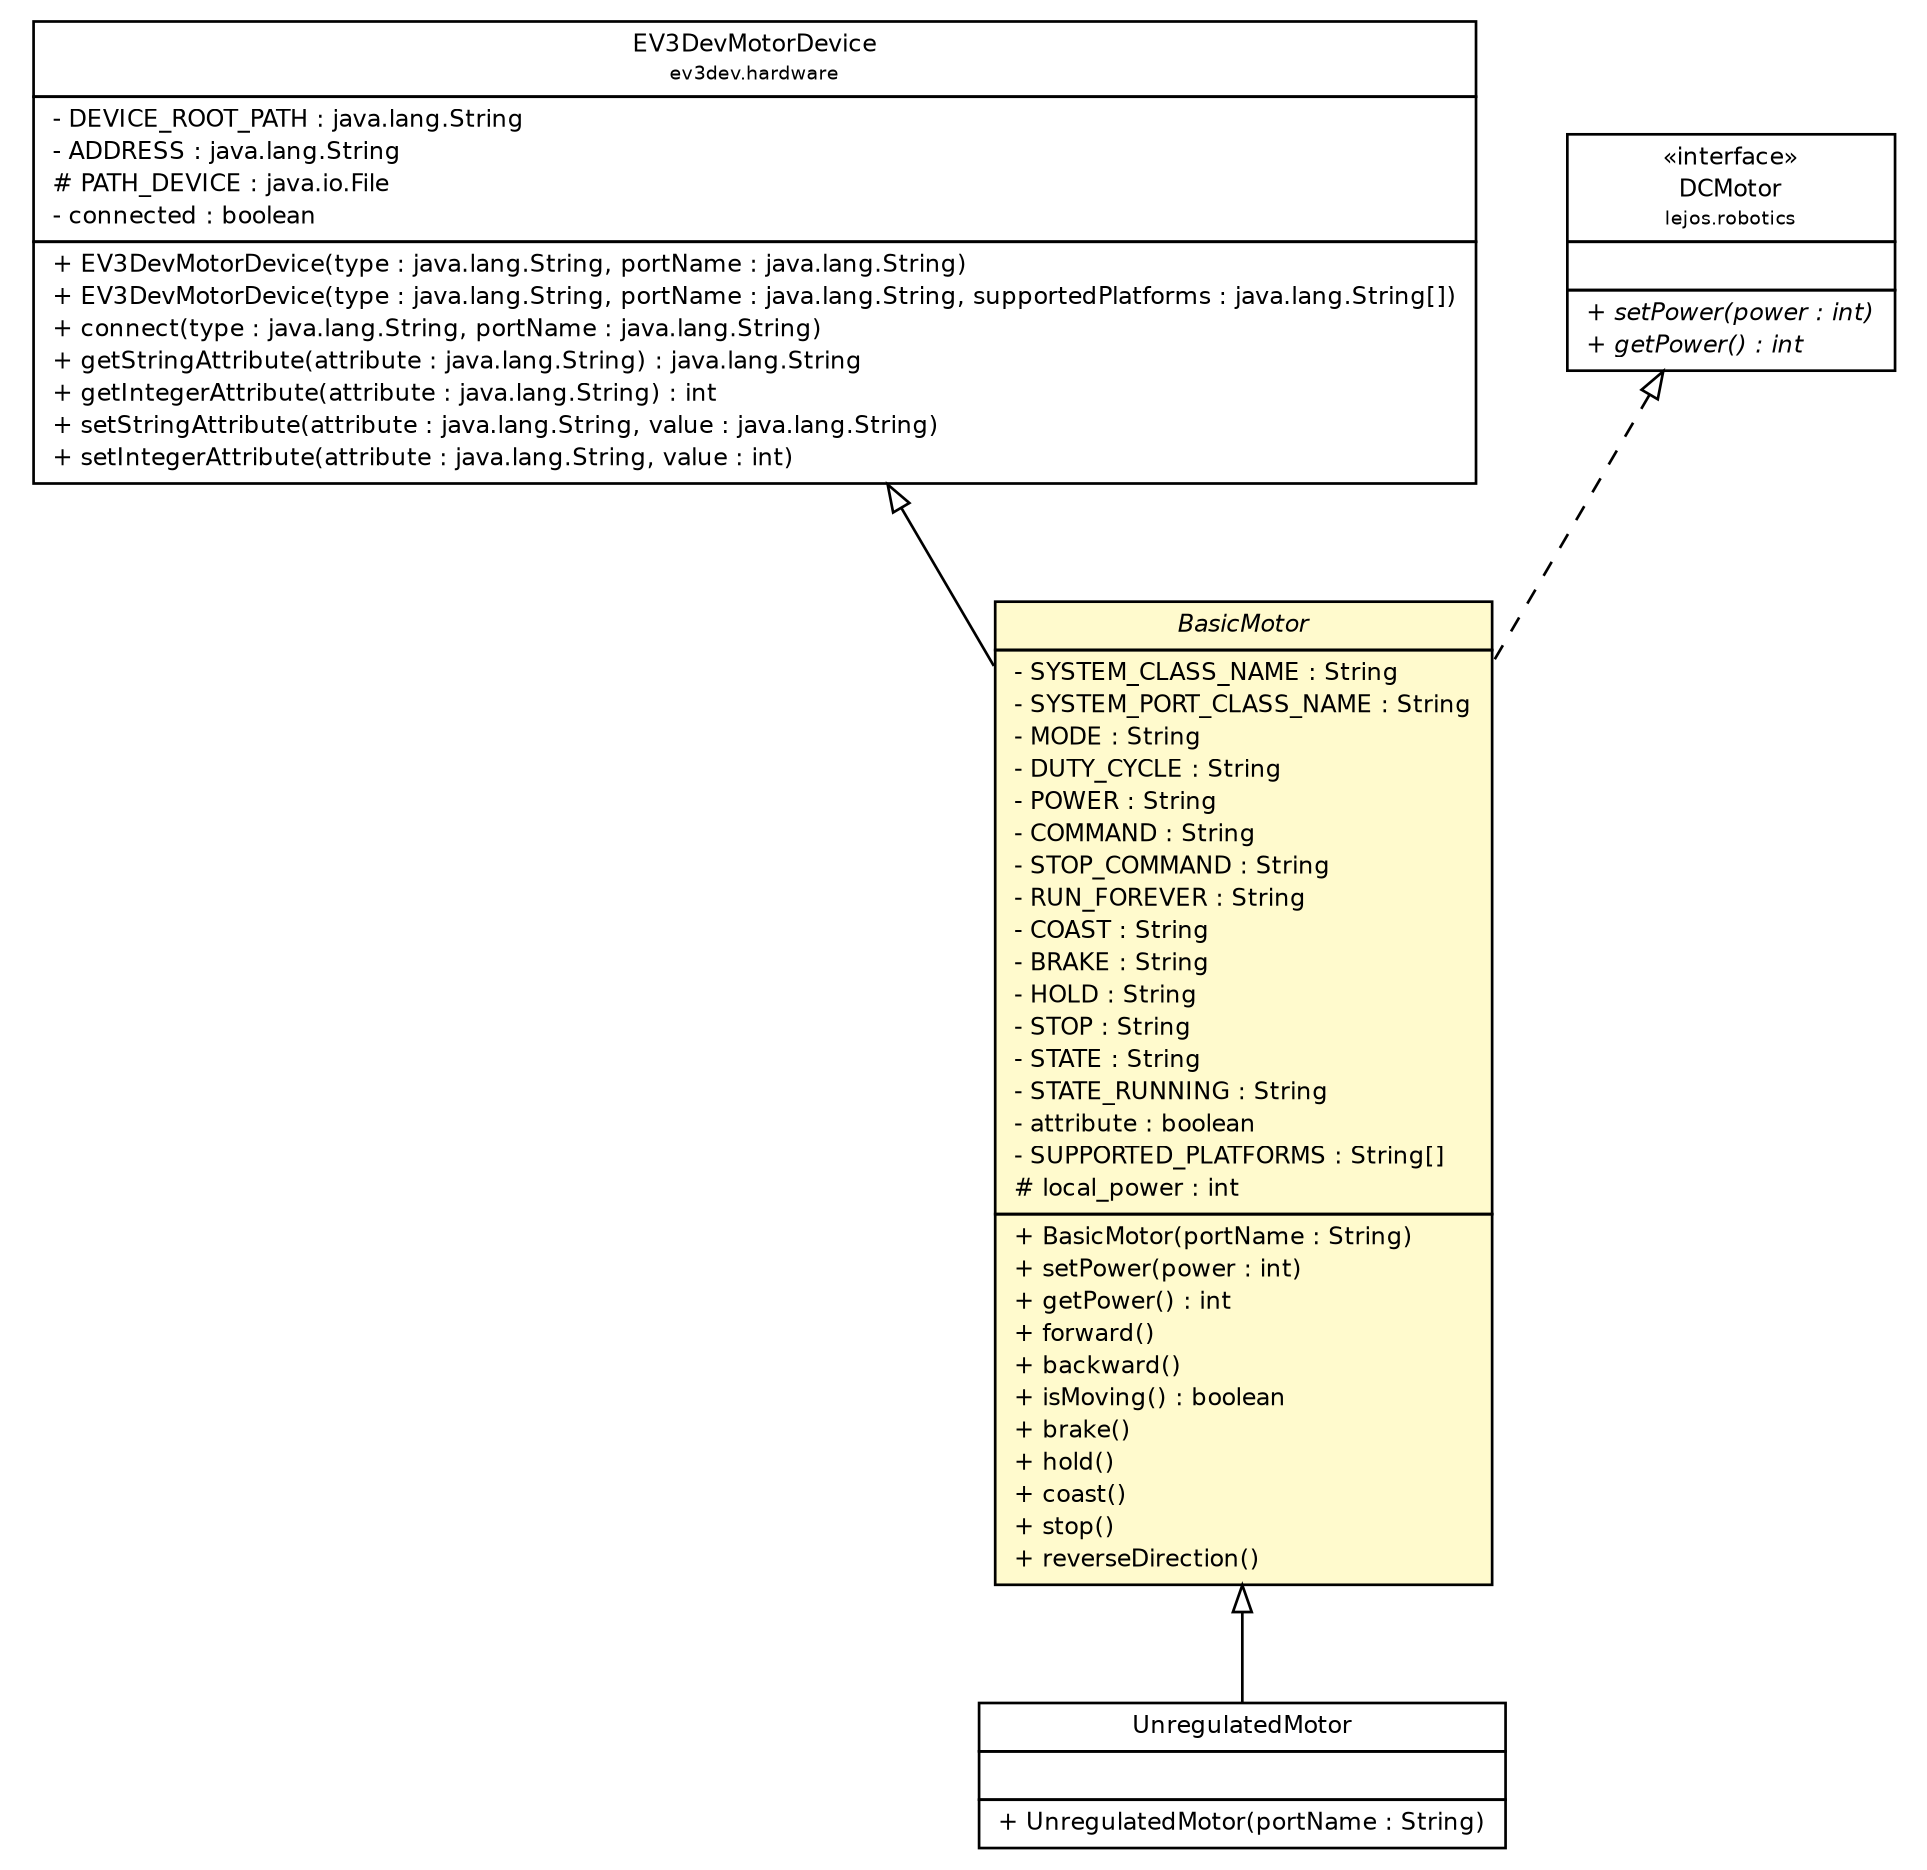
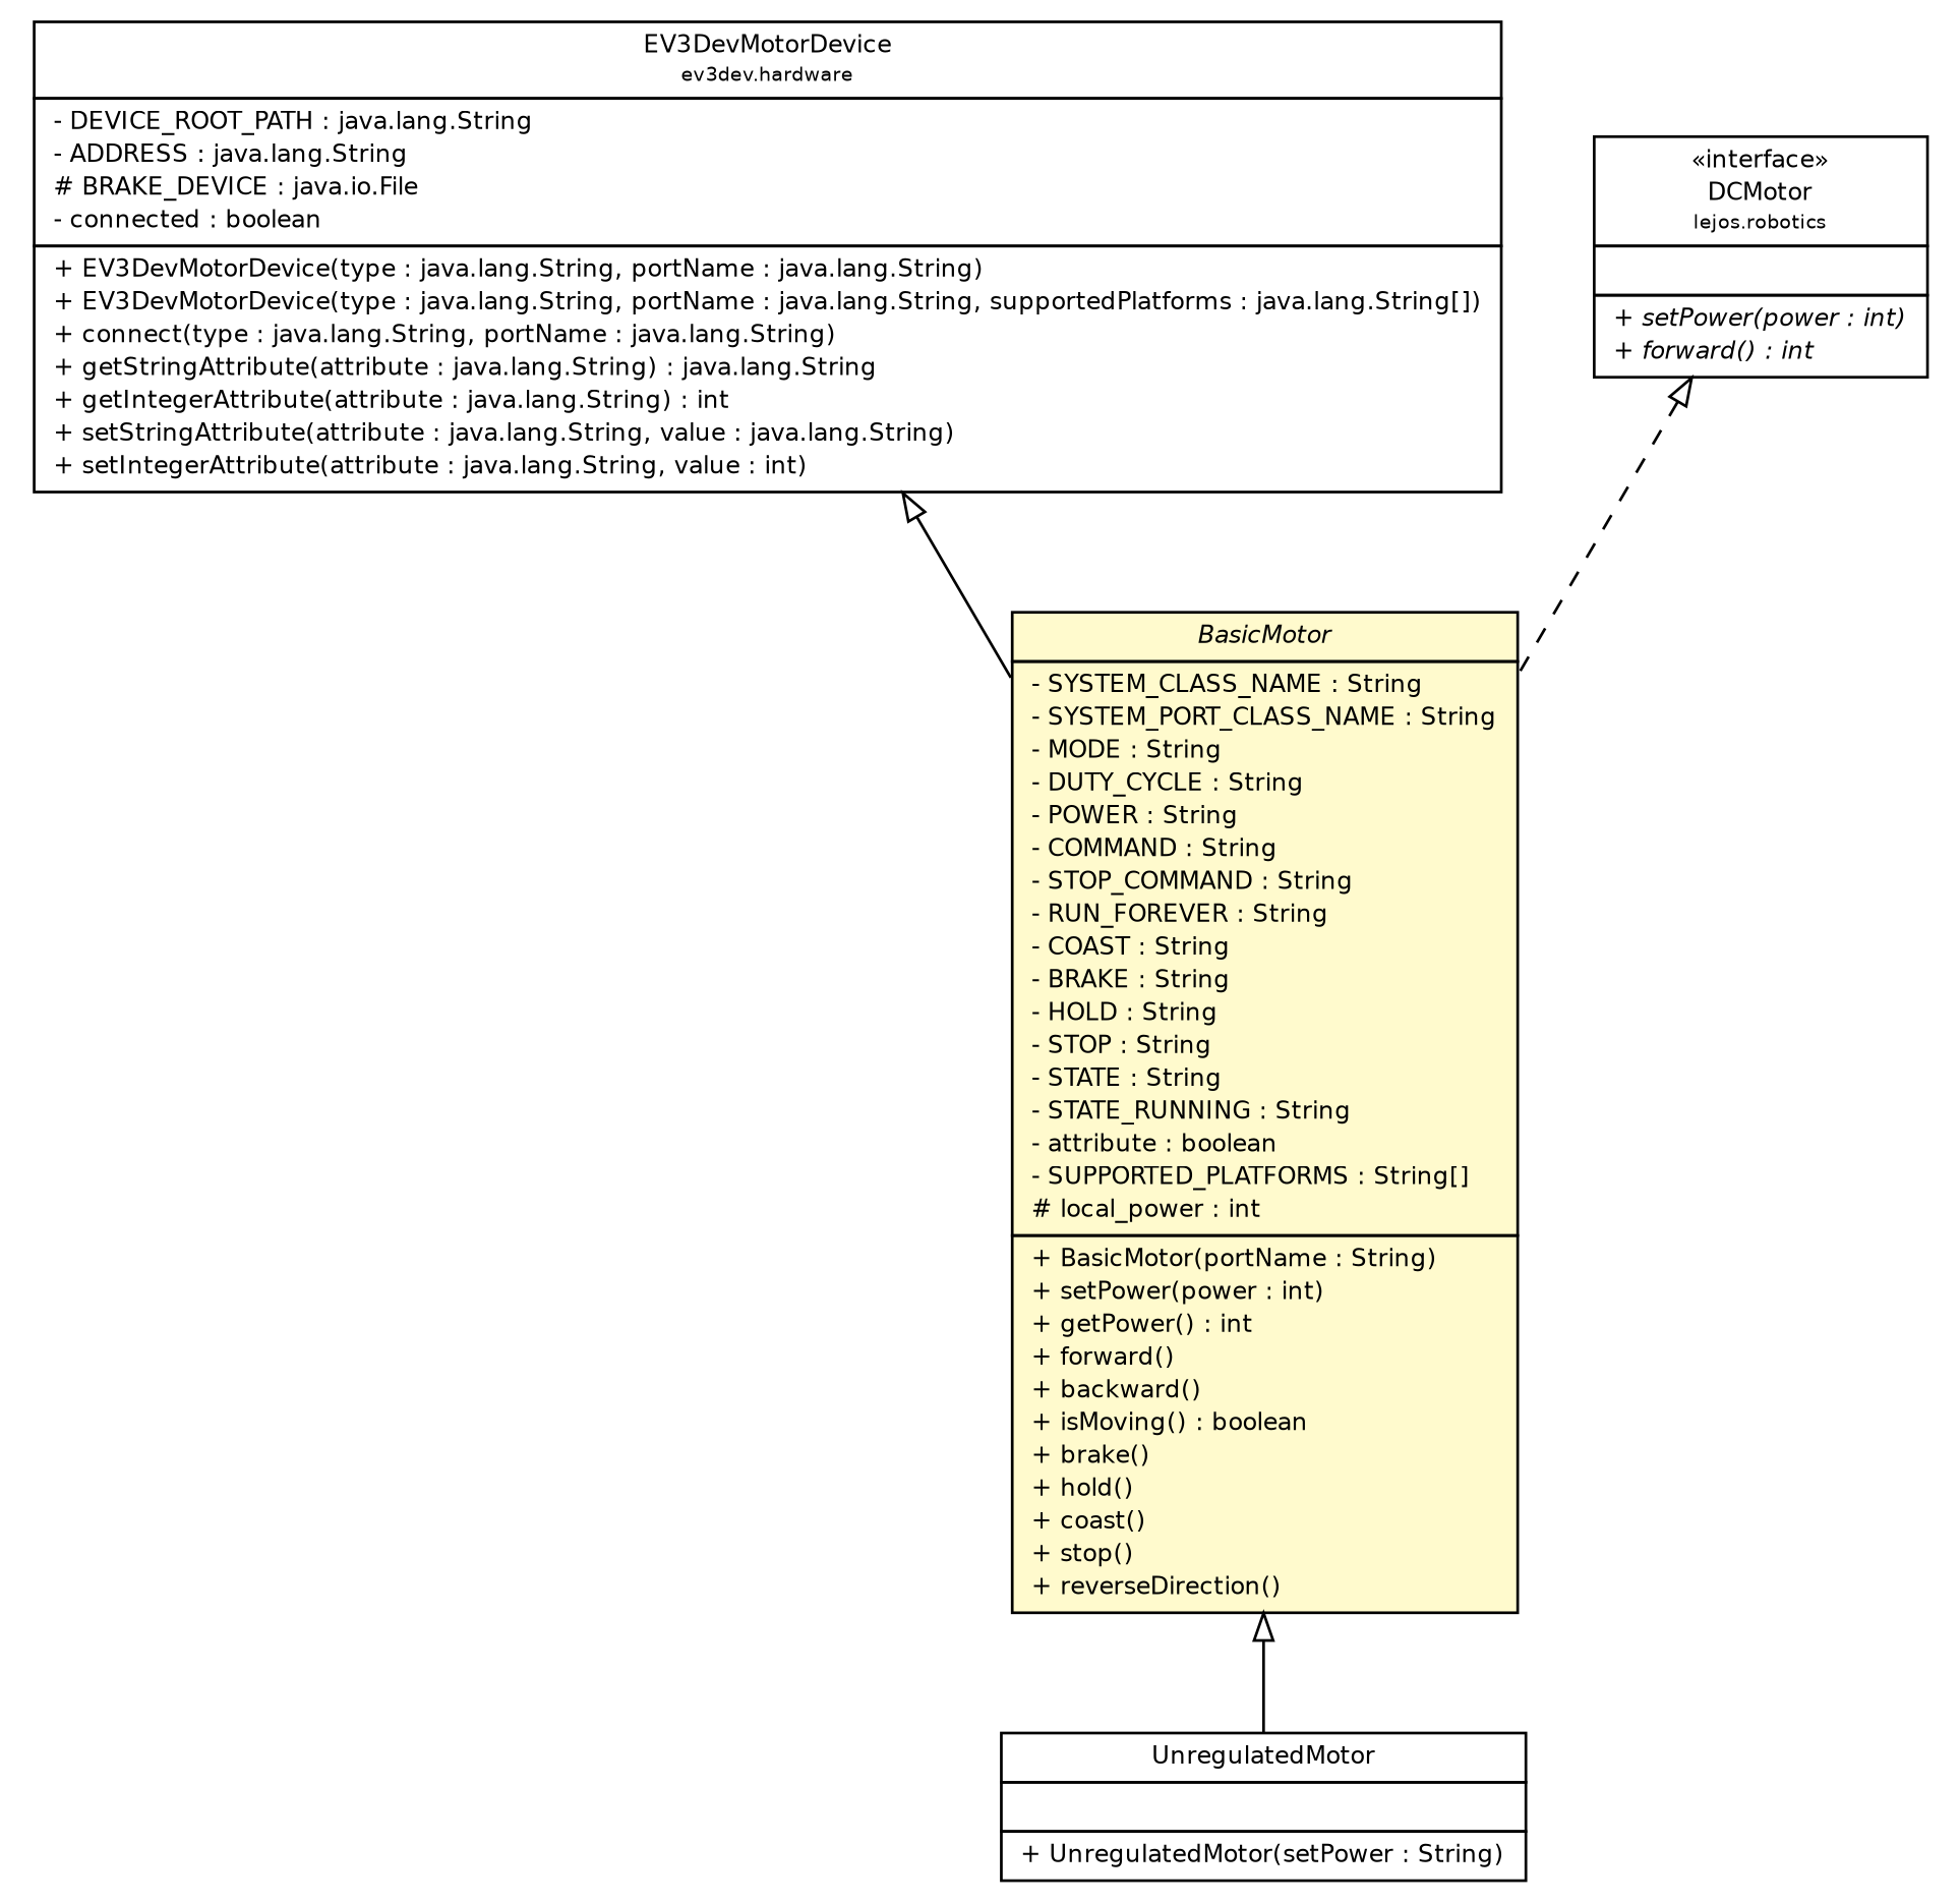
  digraph {
    nodesep=0.25
    ranksep=0.5
    node [fontcolor=black fontname=Helvetica fontsize=9.0 shape=plaintext]
    edge [arrowtail=empty dir=back fontname=Helvetica fontsize=10 headport=p labelfontname=Helvetica labelfontsize=10 tailport=p]
-   n1 [label=<<table title="ev3dev.hardware.EV3DevMotorDevice" border="0" cellborder="1" cellspacing="0" cellpadding="2" port="p" href="../../EV3DevMotorDevice.html"> 		<tr><td><table border="0" cellspacing="0" cellpadding="1"> <tr><td align="center" balign="center"> EV3DevMotorDevice </td></tr> <tr><td align="center" balign="center"><font point-size="7.0"> ev3dev.hardware </font></td></tr> 		</table></td></tr> 		<tr><td><table border="0" cellspacing="0" cellpadding="1"> <tr><td align="left" balign="left"> - DEVICE_ROOT_PATH : java.lang.String </td></tr> <tr><td align="left" balign="left"> - ADDRESS : java.lang.String </td></tr> <tr><td align="left" balign="left"> # PATH_DEVICE : java.io.File </td></tr> <tr><td align="left" balign="left"> - connected : boolean </td></tr> 		</table></td></tr> 		<tr><td><table border="0" cellspacing="0" cellpadding="1"> <tr><td align="left" balign="left"> + EV3DevMotorDevice(type : java.lang.String, portName : java.lang.String) </td></tr> <tr><td align="left" balign="left"> + EV3DevMotorDevice(type : java.lang.String, portName : java.lang.String, supportedPlatforms : java.lang.String[]) </td></tr> <tr><td align="left" balign="left"> + connect(type : java.lang.String, portName : java.lang.String) </td></tr> <tr><td align="left" balign="left"> + getStringAttribute(attribute : java.lang.String) : java.lang.String </td></tr> <tr><td align="left" balign="left"> + getIntegerAttribute(attribute : java.lang.String) : int </td></tr> <tr><td align="left" balign="left"> + setStringAttribute(attribute : java.lang.String, value : java.lang.String) </td></tr> <tr><td align="left" balign="left"> + setIntegerAttribute(attribute : java.lang.String, value : int) </td></tr> 		</table></td></tr> 		</table>>]
+   n1 [label=<<table title="ev3dev.hardware.EV3DevMotorDevice" border="0" cellborder="1" cellspacing="0" cellpadding="2" port="p" href="../../EV3DevMotorDevice.html"> 		<tr><td><table border="0" cellspacing="0" cellpadding="1"> <tr><td align="center" balign="center"> EV3DevMotorDevice </td></tr> <tr><td align="center" balign="center"><font point-size="7.0"> ev3dev.hardware </font></td></tr> 		</table></td></tr> 		<tr><td><table border="0" cellspacing="0" cellpadding="1"> <tr><td align="left" balign="left"> - DEVICE_ROOT_PATH : java.lang.String </td></tr> <tr><td align="left" balign="left"> - ADDRESS : java.lang.String </td></tr> <tr><td align="left" balign="left"> # BRAKE_DEVICE : java.io.File </td></tr> <tr><td align="left" balign="left"> - connected : boolean </td></tr> 		</table></td></tr> 		<tr><td><table border="0" cellspacing="0" cellpadding="1"> <tr><td align="left" balign="left"> + EV3DevMotorDevice(type : java.lang.String, portName : java.lang.String) </td></tr> <tr><td align="left" balign="left"> + EV3DevMotorDevice(type : java.lang.String, portName : java.lang.String, supportedPlatforms : java.lang.String[]) </td></tr> <tr><td align="left" balign="left"> + connect(type : java.lang.String, portName : java.lang.String) </td></tr> <tr><td align="left" balign="left"> + getStringAttribute(attribute : java.lang.String) : java.lang.String </td></tr> <tr><td align="left" balign="left"> + getIntegerAttribute(attribute : java.lang.String) : int </td></tr> <tr><td align="left" balign="left"> + setStringAttribute(attribute : java.lang.String, value : java.lang.String) </td></tr> <tr><td align="left" balign="left"> + setIntegerAttribute(attribute : java.lang.String, value : int) </td></tr> 		</table></td></tr> 		</table>>]
    n2 [label=<<table title="ev3dev.hardware.actuators.motors.BasicMotor" border="0" cellborder="1" cellspacing="0" cellpadding="2" port="p" bgcolor="lemonChiffon" href="./BasicMotor.html"> 		<tr><td><table border="0" cellspacing="0" cellpadding="1"> <tr><td align="center" balign="center"><font face="Helvetica-Oblique"> BasicMotor </font></td></tr> 		</table></td></tr> 		<tr><td><table border="0" cellspacing="0" cellpadding="1"> <tr><td align="left" balign="left"> - SYSTEM_CLASS_NAME : String </td></tr> <tr><td align="left" balign="left"> - SYSTEM_PORT_CLASS_NAME : String </td></tr> <tr><td align="left" balign="left"> - MODE : String </td></tr> <tr><td align="left" balign="left"> - DUTY_CYCLE : String </td></tr> <tr><td align="left" balign="left"> - POWER : String </td></tr> <tr><td align="left" balign="left"> - COMMAND : String </td></tr> <tr><td align="left" balign="left"> - STOP_COMMAND : String </td></tr> <tr><td align="left" balign="left"> - RUN_FOREVER : String </td></tr> <tr><td align="left" balign="left"> - COAST : String </td></tr> <tr><td align="left" balign="left"> - BRAKE : String </td></tr> <tr><td align="left" balign="left"> - HOLD : String </td></tr> <tr><td align="left" balign="left"> - STOP : String </td></tr> <tr><td align="left" balign="left"> - STATE : String </td></tr> <tr><td align="left" balign="left"> - STATE_RUNNING : String </td></tr> <tr><td align="left" balign="left"> - attribute : boolean </td></tr> <tr><td align="left" balign="left"> - SUPPORTED_PLATFORMS : String[] </td></tr> <tr><td align="left" balign="left"> # local_power : int </td></tr> 		</table></td></tr> 		<tr><td><table border="0" cellspacing="0" cellpadding="1"> <tr><td align="left" balign="left"> + BasicMotor(portName : String) </td></tr> <tr><td align="left" balign="left"> + setPower(power : int) </td></tr> <tr><td align="left" balign="left"> + getPower() : int </td></tr> <tr><td align="left" balign="left"> + forward() </td></tr> <tr><td align="left" balign="left"> + backward() </td></tr> <tr><td align="left" balign="left"> + isMoving() : boolean </td></tr> <tr><td align="left" balign="left"> + brake() </td></tr> <tr><td align="left" balign="left"> + hold() </td></tr> <tr><td align="left" balign="left"> + coast() </td></tr> <tr><td align="left" balign="left"> + stop() </td></tr> <tr><td align="left" balign="left"> + reverseDirection() </td></tr> 		</table></td></tr> 		</table>>]
-   n3 [label=<<table title="ev3dev.hardware.actuators.motors.UnregulatedMotor" border="0" cellborder="1" cellspacing="0" cellpadding="2" port="p" href="./UnregulatedMotor.html"> 		<tr><td><table border="0" cellspacing="0" cellpadding="1"> <tr><td align="center" balign="center"> UnregulatedMotor </td></tr> 		</table></td></tr> 		<tr><td><table border="0" cellspacing="0" cellpadding="1"> <tr><td align="left" balign="left">  </td></tr> 		</table></td></tr> 		<tr><td><table border="0" cellspacing="0" cellpadding="1"> <tr><td align="left" balign="left"> + UnregulatedMotor(portName : String) </td></tr> 		</table></td></tr> 		</table>>]
-   n4 [label=<<table title="lejos.robotics.DCMotor" border="0" cellborder="1" cellspacing="0" cellpadding="2" port="p" href="../../../../lejos/robotics/DCMotor.html"> 		<tr><td><table border="0" cellspacing="0" cellpadding="1"> <tr><td align="center" balign="center"> &#171;interface&#187; </td></tr> <tr><td align="center" balign="center"> DCMotor </td></tr> <tr><td align="center" balign="center"><font point-size="7.0"> lejos.robotics </font></td></tr> 		</table></td></tr> 		<tr><td><table border="0" cellspacing="0" cellpadding="1"> <tr><td align="left" balign="left">  </td></tr> 		</table></td></tr> 		<tr><td><table border="0" cellspacing="0" cellpadding="1"> <tr><td align="left" balign="left"><font face="Helvetica-Oblique" point-size="9.0"> + setPower(power : int) </font></td></tr> <tr><td align="left" balign="left"><font face="Helvetica-Oblique" point-size="9.0"> + getPower() : int </font></td></tr> 		</table></td></tr> 		</table>>]
+   n3 [label=<<table title="ev3dev.hardware.actuators.motors.UnregulatedMotor" border="0" cellborder="1" cellspacing="0" cellpadding="2" port="p" href="./UnregulatedMotor.html"> 		<tr><td><table border="0" cellspacing="0" cellpadding="1"> <tr><td align="center" balign="center"> UnregulatedMotor </td></tr> 		</table></td></tr> 		<tr><td><table border="0" cellspacing="0" cellpadding="1"> <tr><td align="left" balign="left">  </td></tr> 		</table></td></tr> 		<tr><td><table border="0" cellspacing="0" cellpadding="1"> <tr><td align="left" balign="left"> + UnregulatedMotor(setPower : String) </td></tr> 		</table></td></tr> 		</table>>]
+   n4 [label=<<table title="lejos.robotics.DCMotor" border="0" cellborder="1" cellspacing="0" cellpadding="2" port="p" href="../../../../lejos/robotics/DCMotor.html"> 		<tr><td><table border="0" cellspacing="0" cellpadding="1"> <tr><td align="center" balign="center"> &#171;interface&#187; </td></tr> <tr><td align="center" balign="center"> DCMotor </td></tr> <tr><td align="center" balign="center"><font point-size="7.0"> lejos.robotics </font></td></tr> 		</table></td></tr> 		<tr><td><table border="0" cellspacing="0" cellpadding="1"> <tr><td align="left" balign="left">  </td></tr> 		</table></td></tr> 		<tr><td><table border="0" cellspacing="0" cellpadding="1"> <tr><td align="left" balign="left"><font face="Helvetica-Oblique" point-size="9.0"> + setPower(power : int) </font></td></tr> <tr><td align="left" balign="left"><font face="Helvetica-Oblique" point-size="9.0"> + forward() : int </font></td></tr> 		</table></td></tr> 		</table>>]
    n1 -> n2
    n2 -> n3
    n4 -> n2 [style=dashed]
  }
